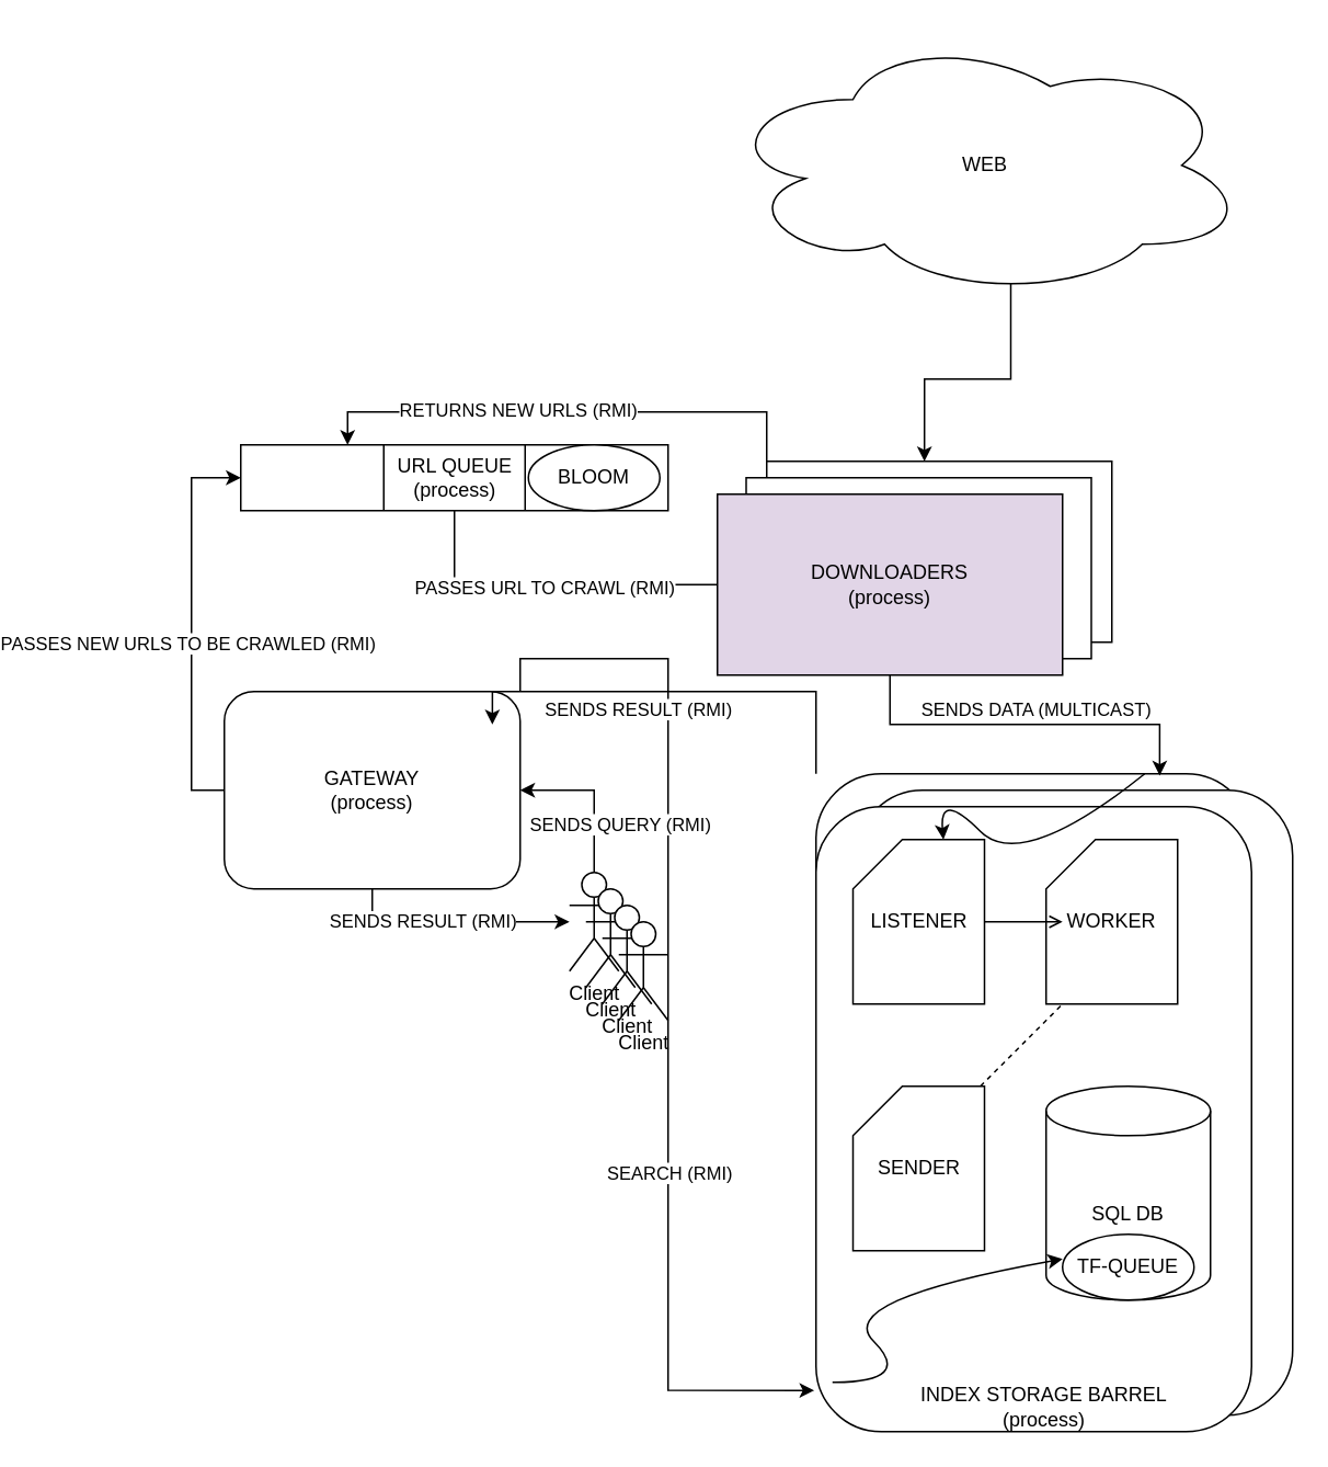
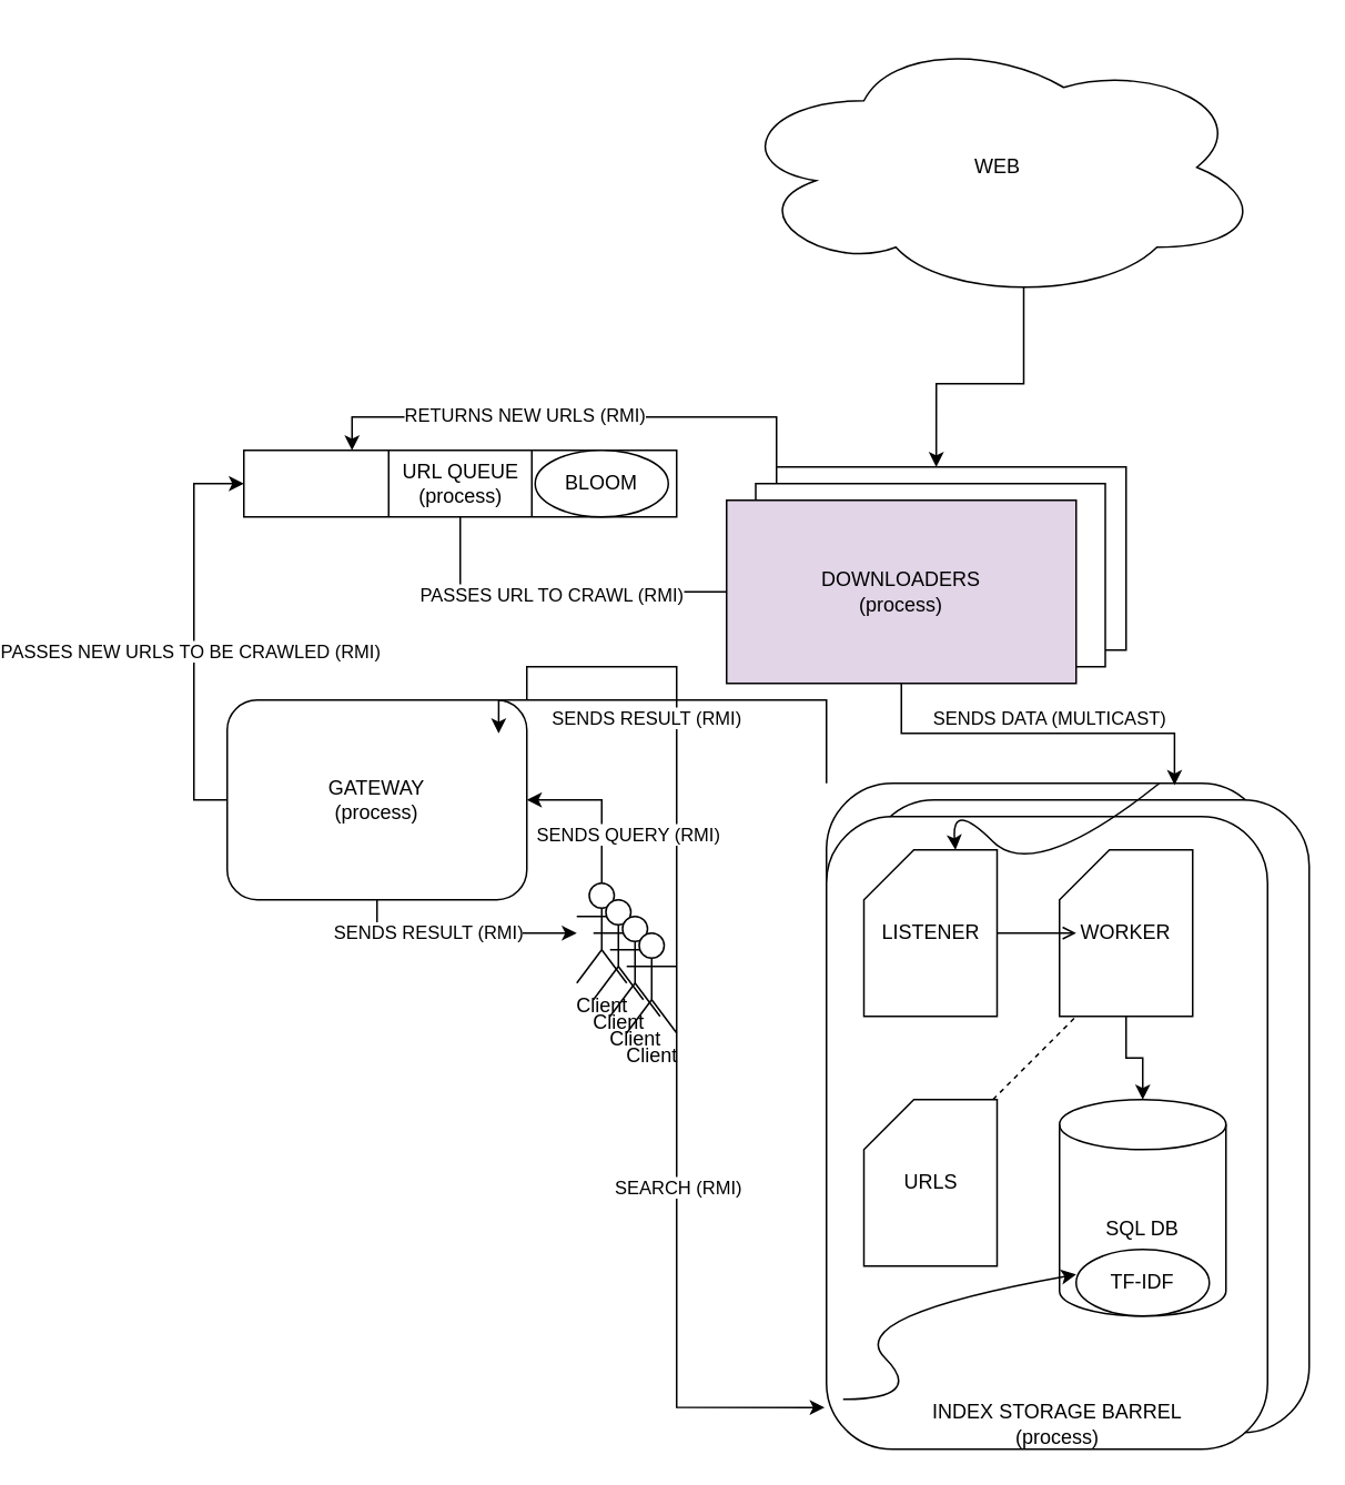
  <mxCell id="0" />
  <mxCell id="1" parent="0" />
  <mxCell id="2" style="edgeStyle=orthogonalEdgeStyle;rounded=0;orthogonalLoop=1;jettySize=auto;html=1;exitX=0;exitY=0;exitDx=0;exitDy=0;entryX=0.25;entryY=0;entryDx=0;entryDy=0;" edge="1" parent="1" source="4" target="8"><mxGeometry relative="1" as="geometry" /></mxCell>
  <mxCell id="3" value="RETURNS NEW URLS (RMI)" style="edgeLabel;html=1;align=center;verticalAlign=middle;resizable=0;points=[];" vertex="1" connectable="0" parent="2"><mxGeometry x="0.193" y="-2" relative="1" as="geometry"><mxPoint as="offset" /></mxGeometry></mxCell>
  <mxCell id="4" value="" style="rounded=0;whiteSpace=wrap;html=1;" parent="1" vertex="1"><mxGeometry x="350" y="280" width="210" height="110" as="geometry" /></mxCell>
  <mxCell id="5" value="" style="rounded=0;whiteSpace=wrap;html=1;" parent="1" vertex="1"><mxGeometry x="337.5" y="290" width="210" height="110" as="geometry" /></mxCell>
  <mxCell id="6" style="edgeStyle=orthogonalEdgeStyle;rounded=0;orthogonalLoop=1;jettySize=auto;html=1;exitX=0.5;exitY=1;exitDx=0;exitDy=0;entryX=0;entryY=0.5;entryDx=0;entryDy=0;endArrow=none;" parent="1" source="8" target="9" edge="1"><mxGeometry relative="1" as="geometry" /></mxCell>
  <mxCell id="7" value="PASSES URL TO CRAWL (RMI)" style="edgeLabel;html=1;align=center;verticalAlign=middle;resizable=0;points=[];" parent="6" vertex="1" connectable="0"><mxGeometry x="-0.034" y="-1" relative="1" as="geometry"><mxPoint as="offset" /></mxGeometry></mxCell>
  <mxCell id="8" value="&lt;div&gt;URL QUEUE&lt;br&gt;(process)&lt;/div&gt;" style="shape=process;whiteSpace=wrap;html=1;backgroundOutline=1;size=0.333;" parent="1" vertex="1"><mxGeometry x="30" y="270" width="260" height="40" as="geometry" /></mxCell>
  <mxCell id="9" value="&lt;div&gt;DOWNLOADERS&lt;/div&gt;&lt;div&gt;(process)&lt;br&gt;&lt;/div&gt;" style="rounded=0;whiteSpace=wrap;html=1;fillColor=#e1d5e7;" parent="1" vertex="1"><mxGeometry x="320" y="300" width="210" height="110" as="geometry" /></mxCell>
  <mxCell id="10" value="WEB" style="ellipse;shape=cloud;whiteSpace=wrap;html=1;" parent="1" vertex="1"><mxGeometry x="322.5" y="20" width="320" height="160" as="geometry" /></mxCell>
  <mxCell id="11" style="edgeStyle=orthogonalEdgeStyle;rounded=0;orthogonalLoop=1;jettySize=auto;html=1;exitX=0.55;exitY=0.95;exitDx=0;exitDy=0;exitPerimeter=0;entryX=0.457;entryY=0;entryDx=0;entryDy=0;entryPerimeter=0;" parent="1" source="10" target="4" edge="1"><mxGeometry relative="1" as="geometry" /></mxCell>
  <mxCell id="12" style="edgeStyle=orthogonalEdgeStyle;rounded=0;orthogonalLoop=1;jettySize=auto;html=1;exitX=0;exitY=0.5;exitDx=0;exitDy=0;entryX=0;entryY=0.5;entryDx=0;entryDy=0;" parent="1" source="18" target="8" edge="1"><mxGeometry relative="1" as="geometry" /></mxCell>
  <mxCell id="13" value="PASSES NEW URLS TO BE CRAWLED (RMI)" style="edgeLabel;html=1;align=center;verticalAlign=middle;resizable=0;points=[];" parent="12" vertex="1" connectable="0"><mxGeometry x="-0.2" y="3" relative="1" as="geometry"><mxPoint y="-14" as="offset" /></mxGeometry></mxCell>
  <mxCell id="14" style="edgeStyle=orthogonalEdgeStyle;rounded=0;orthogonalLoop=1;jettySize=auto;html=1;exitX=0.5;exitY=1;exitDx=0;exitDy=0;" parent="1" source="18" target="21" edge="1"><mxGeometry relative="1" as="geometry"><mxPoint x="110" y="610" as="targetPoint" /></mxGeometry></mxCell>
  <mxCell id="15" value="SENDS RESULT (RMI)" style="edgeLabel;html=1;align=center;verticalAlign=middle;resizable=0;points=[];" parent="14" vertex="1" connectable="0"><mxGeometry x="-0.286" y="1" relative="1" as="geometry"><mxPoint as="offset" /></mxGeometry></mxCell>
  <mxCell id="16" style="edgeStyle=orthogonalEdgeStyle;rounded=0;orthogonalLoop=1;jettySize=auto;html=1;exitX=1;exitY=0;exitDx=0;exitDy=0;entryX=-0.004;entryY=0.934;entryDx=0;entryDy=0;entryPerimeter=0;" parent="1" source="18" target="27" edge="1"><mxGeometry relative="1" as="geometry"><mxPoint x="340" y="850" as="targetPoint" /></mxGeometry></mxCell>
  <mxCell id="17" value="SEARCH (RMI)" style="edgeLabel;html=1;align=center;verticalAlign=middle;resizable=0;points=[];" parent="16" vertex="1" connectable="0"><mxGeometry x="0.488" y="1" relative="1" as="geometry"><mxPoint x="-1" y="-57" as="offset" /></mxGeometry></mxCell>
  <mxCell id="18" value="&lt;div&gt;GATEWAY&lt;/div&gt;&lt;div&gt;(process)&lt;br&gt;&lt;/div&gt;" style="whiteSpace=wrap;html=1;rounded=1;" parent="1" vertex="1"><mxGeometry x="20" y="420" width="180" height="120" as="geometry" /></mxCell>
  <mxCell id="19" style="edgeStyle=orthogonalEdgeStyle;rounded=0;orthogonalLoop=1;jettySize=auto;html=1;entryX=1;entryY=0.5;entryDx=0;entryDy=0;exitX=0.5;exitY=0;exitDx=0;exitDy=0;exitPerimeter=0;" parent="1" source="21" target="18" edge="1"><mxGeometry relative="1" as="geometry"><mxPoint x="280" y="490" as="sourcePoint" /></mxGeometry></mxCell>
  <mxCell id="20" value="SENDS QUERY (RMI)" style="edgeLabel;html=1;align=center;verticalAlign=middle;resizable=0;points=[];" parent="19" vertex="1" connectable="0"><mxGeometry x="-0.074" y="1" relative="1" as="geometry"><mxPoint x="16" y="14" as="offset" /></mxGeometry></mxCell>
  <mxCell id="21" value="Client" style="shape=umlActor;verticalLabelPosition=bottom;verticalAlign=top;html=1;outlineConnect=0;" parent="1" vertex="1"><mxGeometry x="230" y="530" width="30" height="60" as="geometry" /></mxCell>
  <mxCell id="22" value="Client" style="shape=umlActor;verticalLabelPosition=bottom;verticalAlign=top;html=1;outlineConnect=0;" parent="1" vertex="1"><mxGeometry x="240" y="540" width="30" height="60" as="geometry" /></mxCell>
  <mxCell id="23" value="Client" style="shape=umlActor;verticalLabelPosition=bottom;verticalAlign=top;html=1;outlineConnect=0;" parent="1" vertex="1"><mxGeometry x="250" y="550" width="30" height="60" as="geometry" /></mxCell>
  <mxCell id="24" value="Client" style="shape=umlActor;verticalLabelPosition=bottom;verticalAlign=top;html=1;outlineConnect=0;" parent="1" vertex="1"><mxGeometry x="260" y="560" width="30" height="60" as="geometry" /></mxCell>
  <mxCell id="25" value="" style="rounded=1;whiteSpace=wrap;html=1;" parent="1" vertex="1"><mxGeometry x="380" y="470" width="265" height="380" as="geometry" /></mxCell>
  <mxCell id="26" value="" style="rounded=1;whiteSpace=wrap;html=1;" parent="1" vertex="1"><mxGeometry x="405" y="480" width="265" height="380" as="geometry" /></mxCell>
  <mxCell id="27" value="" style="rounded=1;whiteSpace=wrap;html=1;" parent="1" vertex="1"><mxGeometry x="380" y="490" width="265" height="380" as="geometry" /></mxCell>
  <mxCell id="28" style="edgeStyle=orthogonalEdgeStyle;rounded=0;orthogonalLoop=1;jettySize=auto;html=1;exitX=0;exitY=0;exitDx=0;exitDy=0;entryX=0.906;entryY=0.167;entryDx=0;entryDy=0;entryPerimeter=0;" parent="1" source="25" target="18" edge="1"><mxGeometry relative="1" as="geometry"><Array as="points"><mxPoint x="380" y="420" /><mxPoint x="183" y="420" /></Array></mxGeometry></mxCell>
  <mxCell id="29" value="SENDS RESULT (RMI)" style="edgeLabel;html=1;align=center;verticalAlign=middle;resizable=0;points=[];" parent="28" vertex="1" connectable="0"><mxGeometry x="0.437" y="5" relative="1" as="geometry"><mxPoint x="33" y="5" as="offset" /></mxGeometry></mxCell>
  <mxCell id="30" style="edgeStyle=orthogonalEdgeStyle;rounded=0;orthogonalLoop=1;jettySize=auto;html=1;exitX=0.5;exitY=1;exitDx=0;exitDy=0;entryX=0.789;entryY=0.003;entryDx=0;entryDy=0;entryPerimeter=0;" parent="1" source="9" target="25" edge="1"><mxGeometry relative="1" as="geometry" /></mxCell>
  <mxCell id="31" value="SENDS DATA (MULTICAST)" style="edgeLabel;html=1;align=center;verticalAlign=middle;resizable=0;points=[];" parent="30" vertex="1" connectable="0"><mxGeometry x="0.128" y="-1" relative="1" as="geometry"><mxPoint x="-9" y="-11" as="offset" /></mxGeometry></mxCell>
  <mxCell id="32" value="LISTENER" style="shape=card;whiteSpace=wrap;html=1;" parent="1" vertex="1"><mxGeometry x="402.5" y="510" width="80" height="100" as="geometry" /></mxCell>
  <mxCell id="33" value="WORKER" style="shape=card;whiteSpace=wrap;html=1;" parent="1" vertex="1"><mxGeometry x="520" y="510" width="80" height="100" as="geometry" /></mxCell>
- <mxCell id="34" value="SENDER" style="shape=card;whiteSpace=wrap;html=1;" parent="1" vertex="1"><mxGeometry x="402.5" y="660" width="80" height="100" as="geometry" /></mxCell>
+ <mxCell id="34" value="URLS" style="shape=card;whiteSpace=wrap;html=1;" parent="1" vertex="1"><mxGeometry x="402.5" y="660" width="80" height="100" as="geometry" /></mxCell>
  <mxCell id="35" value="" style="curved=1;endArrow=classic;html=1;rounded=0;entryX=0;entryY=0;entryDx=55;entryDy=0;entryPerimeter=0;" parent="1" target="32" edge="1"><mxGeometry width="50" height="50" relative="1" as="geometry"><mxPoint x="580" y="470" as="sourcePoint" /><mxPoint x="505" y="480" as="targetPoint" /><Array as="points"><mxPoint x="505" y="530" /><mxPoint x="455" y="480" /></Array></mxGeometry></mxCell>
  <mxCell id="36" style="edgeStyle=orthogonalEdgeStyle;rounded=0;orthogonalLoop=1;jettySize=auto;html=1;exitX=1;exitY=0.5;exitDx=0;exitDy=0;exitPerimeter=0;entryX=0.125;entryY=0.5;entryDx=0;entryDy=0;entryPerimeter=0;endArrow=open;" parent="1" source="32" target="33" edge="1"><mxGeometry relative="1" as="geometry" /></mxCell>
  <mxCell id="37" value="" style="endArrow=none;dashed=1;html=1;rounded=0;" parent="1" edge="1"><mxGeometry width="50" height="50" relative="1" as="geometry"><mxPoint x="480" y="660" as="sourcePoint" /><mxPoint x="530" y="610" as="targetPoint" /></mxGeometry></mxCell>
  <mxCell id="38" value="SQL DB" style="shape=cylinder3;whiteSpace=wrap;html=1;boundedLbl=1;backgroundOutline=1;size=15;" parent="1" vertex="1"><mxGeometry x="520" y="660" width="100" height="130" as="geometry" /></mxCell>
+ <mxCell id="39" style="edgeStyle=orthogonalEdgeStyle;rounded=0;orthogonalLoop=1;jettySize=auto;html=1;exitX=0.5;exitY=1;exitDx=0;exitDy=0;exitPerimeter=0;entryX=0.5;entryY=0;entryDx=0;entryDy=0;entryPerimeter=0;" parent="1" source="33" target="38" edge="1"><mxGeometry relative="1" as="geometry" /></mxCell>
  <mxCell id="40" value="BLOOM" style="ellipse;whiteSpace=wrap;html=1;" parent="1" vertex="1"><mxGeometry x="205" y="270" width="80" height="40" as="geometry" /></mxCell>
- <mxCell id="41" value="TF-QUEUE" style="ellipse;whiteSpace=wrap;html=1;" parent="1" vertex="1"><mxGeometry x="530" y="750" width="80" height="40" as="geometry" /></mxCell>
+ <mxCell id="41" value="TF-IDF" style="ellipse;whiteSpace=wrap;html=1;" parent="1" vertex="1"><mxGeometry x="530" y="750" width="80" height="40" as="geometry" /></mxCell>
  <mxCell id="42" value="INDEX STORAGE BARREL&lt;br&gt;(process)" style="text;html=1;align=center;verticalAlign=middle;whiteSpace=wrap;rounded=0;" parent="1" vertex="1"><mxGeometry x="440" y="840" width="157.5" height="30" as="geometry" /></mxCell>
  <mxCell id="43" value="" style="curved=1;endArrow=classic;html=1;rounded=0;entryX=0;entryY=1;entryDx=0;entryDy=-15;entryPerimeter=0;" edge="1" parent="1"><mxGeometry width="50" height="50" relative="1" as="geometry"><mxPoint x="390" y="840" as="sourcePoint" /><mxPoint x="530" y="765" as="targetPoint" /><Array as="points"><mxPoint x="440" y="840" /><mxPoint x="390" y="790" /></Array></mxGeometry></mxCell>
